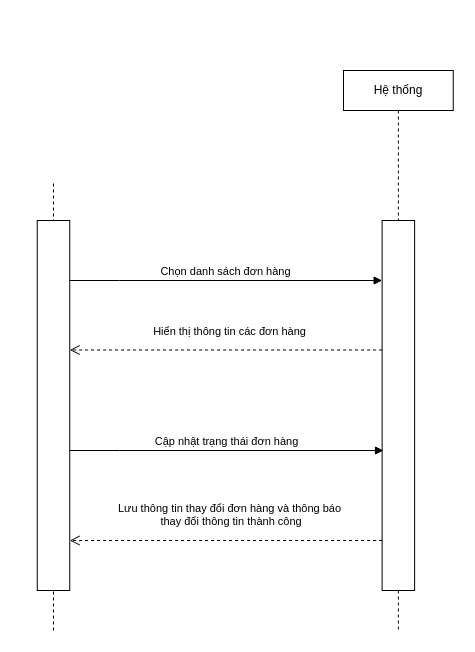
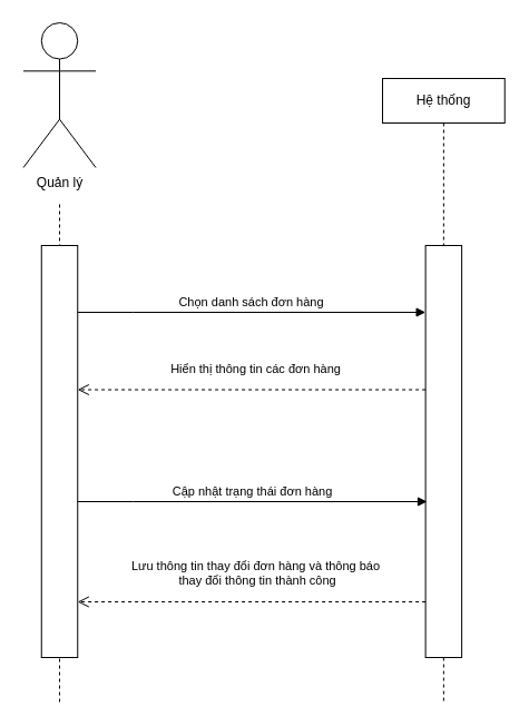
  <mxCell id="0" />
  <mxCell id="1" parent="0" />
  <mxCell id="2" value="" style="endArrow=none;dashed=1;html=1;rounded=0;" parent="1" edge="1"><mxGeometry width="50" height="50" relative="1" as="geometry"><mxPoint x="53" y="630" as="sourcePoint" /><mxPoint x="53" y="180" as="targetPoint" /></mxGeometry></mxCell>
  <mxCell id="3" value="Hệ thống" style="shape=umlLifeline;perimeter=lifelinePerimeter;whiteSpace=wrap;html=1;container=1;dropTarget=0;collapsible=0;recursiveResize=0;outlineConnect=0;portConstraint=eastwest;newEdgeStyle={&quot;curved&quot;:0,&quot;rounded&quot;:0};" parent="1" vertex="1"><mxGeometry x="343" y="70" width="109.75" height="560" as="geometry" /></mxCell>
  <mxCell id="4" value="" style="html=1;points=[[0,0,0,0,5],[0,1,0,0,-5],[1,0,0,0,5],[1,1,0,0,-5]];perimeter=orthogonalPerimeter;outlineConnect=0;targetShapes=umlLifeline;portConstraint=eastwest;newEdgeStyle={&quot;curved&quot;:0,&quot;rounded&quot;:0};" parent="3" vertex="1"><mxGeometry x="38.62" y="150" width="32.5" height="370" as="geometry" /></mxCell>
  <mxCell id="5" value="" style="html=1;points=[[0,0,0,0,5],[0,1,0,0,-5],[1,0,0,0,5],[1,1,0,0,-5]];perimeter=orthogonalPerimeter;outlineConnect=0;targetShapes=umlLifeline;portConstraint=eastwest;newEdgeStyle={&quot;curved&quot;:0,&quot;rounded&quot;:0};" parent="1" vertex="1"><mxGeometry x="36.75" y="220" width="32.5" height="370" as="geometry" /></mxCell>
  <mxCell id="6" value="Hiển thị thông tin các đơn hàng" style="html=1;verticalAlign=bottom;endArrow=open;dashed=1;endSize=8;curved=0;rounded=0;" parent="1" edge="1"><mxGeometry x="-0.023" y="-10" relative="1" as="geometry"><mxPoint x="381.62" y="349.5" as="sourcePoint" /><mxPoint x="69.25" y="349.5" as="targetPoint" /><mxPoint as="offset" /></mxGeometry></mxCell>
  <mxCell id="7" value="Chọn danh sách đơn hàng" style="html=1;verticalAlign=bottom;endArrow=block;curved=0;rounded=0;" parent="1" target="4" edge="1"><mxGeometry width="80" relative="1" as="geometry"><mxPoint x="69.25" y="280" as="sourcePoint" /><mxPoint x="149.25" y="280" as="targetPoint" /><Array as="points"><mxPoint x="119.25" y="280" /></Array></mxGeometry></mxCell>
  <mxCell id="8" value="Cập nhật trạng thái đơn hàng" style="html=1;verticalAlign=bottom;endArrow=block;curved=0;rounded=0;" parent="1" edge="1"><mxGeometry width="80" relative="1" as="geometry"><mxPoint x="69.25" y="450" as="sourcePoint" /><mxPoint x="383" y="450" as="targetPoint" /><Array as="points"><mxPoint x="119.25" y="450" /></Array></mxGeometry></mxCell>
  <mxCell id="9" value="Lưu thông tin thay đổi đơn hàng và thông báo&lt;div&gt;&amp;nbsp;thay đổi thông tin thành công&lt;/div&gt;" style="html=1;verticalAlign=bottom;endArrow=open;dashed=1;endSize=8;curved=0;rounded=0;" parent="1" edge="1"><mxGeometry x="-0.023" y="-10" relative="1" as="geometry"><mxPoint x="381.62" y="540" as="sourcePoint" /><mxPoint x="69.25" y="540" as="targetPoint" /><mxPoint as="offset" /></mxGeometry></mxCell>
+ <mxCell id="10" value="Quản lý" style="shape=umlActor;verticalLabelPosition=bottom;verticalAlign=top;html=1;outlineConnect=0;" parent="1" vertex="1"><mxGeometry x="20.5" y="20" width="65" height="130" as="geometry" /></mxCell>
